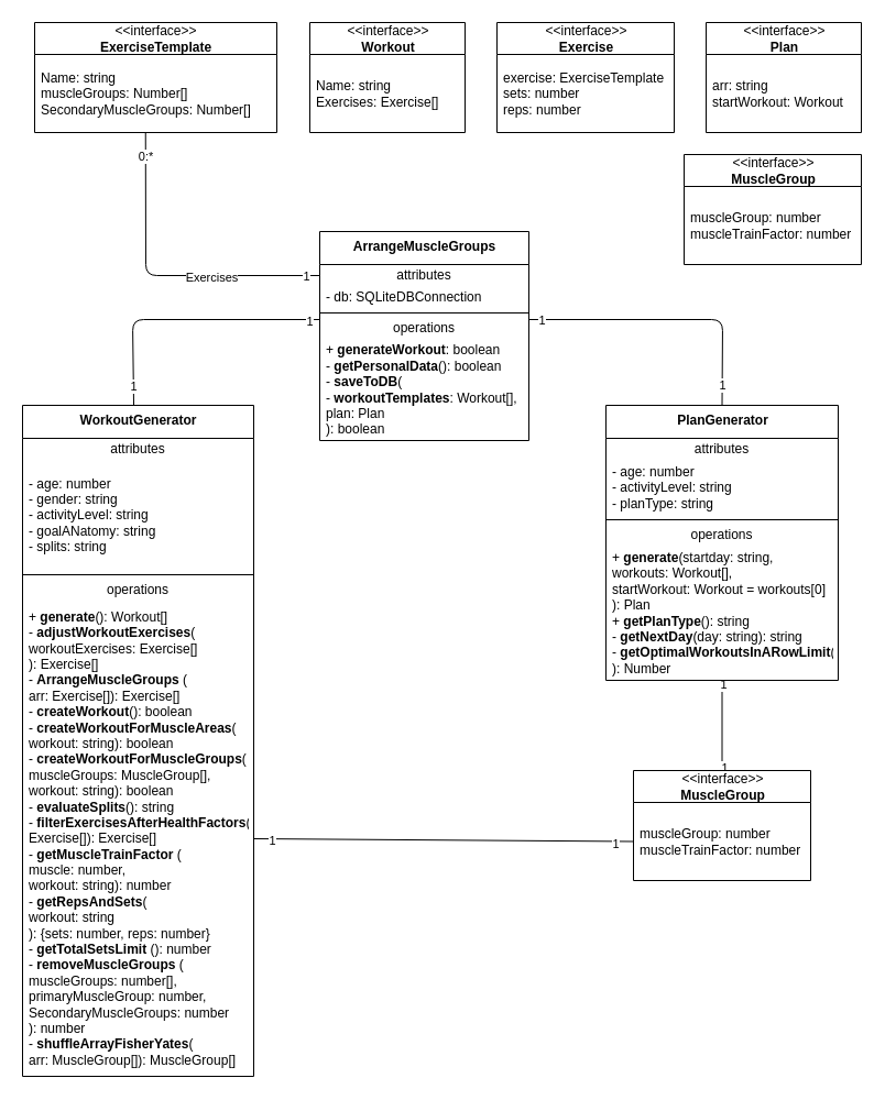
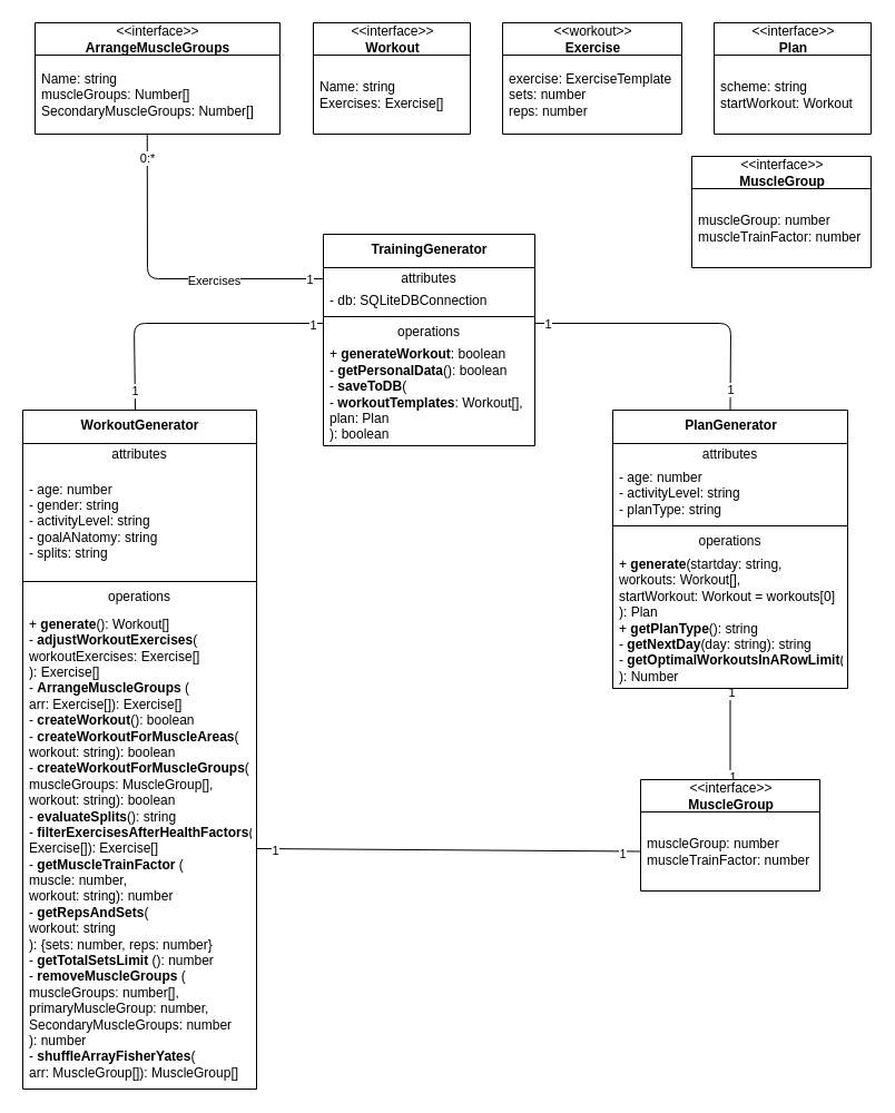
  <mxCell id="0" />
  <mxCell id="1" parent="0" />
  <mxCell id="2" style="edgeStyle=none;html=1;entryX=0;entryY=0.5;entryDx=0;entryDy=0;endArrow=none;endFill=0;" edge="1" parent="1" source="5"><mxGeometry relative="1" as="geometry"><mxPoint x="290" y="290" as="targetPoint" /><Array as="points"><mxPoint x="120" y="290" /></Array></mxGeometry></mxCell>
  <mxCell id="3" value="1" style="edgeLabel;html=1;align=center;verticalAlign=middle;resizable=0;points=[];" vertex="1" connectable="0" parent="2"><mxGeometry x="0.961" y="-1" relative="1" as="geometry"><mxPoint x="-4" as="offset" /></mxGeometry></mxCell>
  <mxCell id="4" value="1" style="edgeLabel;html=1;align=center;verticalAlign=middle;resizable=0;points=[];" vertex="1" connectable="0" parent="2"><mxGeometry x="-0.976" relative="1" as="geometry"><mxPoint y="-15" as="offset" /></mxGeometry></mxCell>
  <mxCell id="5" value="&lt;b&gt;WorkoutGenerator&lt;/b&gt;" style="swimlane;fontStyle=0;align=center;verticalAlign=top;childLayout=stackLayout;horizontal=1;startSize=30;horizontalStack=0;resizeParent=1;resizeParentMax=0;resizeLast=0;collapsible=0;marginBottom=0;html=1;" vertex="1" parent="1"><mxGeometry x="20" y="368" width="210" height="610" as="geometry" /></mxCell>
  <mxCell id="6" value="attributes" style="text;html=1;strokeColor=none;fillColor=none;align=center;verticalAlign=middle;spacingLeft=4;spacingRight=4;overflow=hidden;rotatable=0;points=[[0,0.5],[1,0.5]];portConstraint=eastwest;" vertex="1" parent="5"><mxGeometry y="30" width="210" height="20" as="geometry" /></mxCell>
  <mxCell id="7" value="- age: number&lt;br&gt;- gender: string&lt;br&gt;- activityLevel: string&lt;br&gt;- goalANatomy: string&lt;br&gt;- splits: string" style="text;html=1;strokeColor=none;fillColor=none;align=left;verticalAlign=middle;spacingLeft=4;spacingRight=4;overflow=hidden;rotatable=0;points=[[0,0.5],[1,0.5]];portConstraint=eastwest;" vertex="1" parent="5"><mxGeometry y="50" width="210" height="100" as="geometry" /></mxCell>
  <mxCell id="8" value="" style="line;strokeWidth=1;fillColor=none;align=left;verticalAlign=middle;spacingTop=-1;spacingLeft=3;spacingRight=3;rotatable=0;labelPosition=right;points=[];portConstraint=eastwest;" vertex="1" parent="5"><mxGeometry y="150" width="210" height="8" as="geometry" /></mxCell>
  <mxCell id="9" value="operations" style="text;html=1;strokeColor=none;fillColor=none;align=center;verticalAlign=middle;spacingLeft=4;spacingRight=4;overflow=hidden;rotatable=0;points=[[0,0.5],[1,0.5]];portConstraint=eastwest;" vertex="1" parent="5"><mxGeometry y="158" width="210" height="20" as="geometry" /></mxCell>
  <mxCell id="10" value="+ &lt;b&gt;generate&lt;/b&gt;(): Workout[]&lt;br&gt;- &lt;b&gt;adjustWorkoutExercises&lt;/b&gt;(&lt;br&gt;workoutExercises: Exercise[]&lt;br&gt;): Exercise[]&lt;br&gt;- &lt;b&gt;ArrangeMuscleGroups&lt;/b&gt;&amp;nbsp;(&lt;br&gt;arr: Exercise[]): Exercise[]&lt;br&gt;- &lt;b&gt;createWorkout&lt;/b&gt;(): boolean&lt;br&gt;- &lt;b&gt;createWorkoutForMuscleAreas&lt;/b&gt;(&lt;br&gt;workout: string): boolean&lt;br&gt;- &lt;b&gt;createWorkoutForMuscleGroups&lt;/b&gt;(&lt;br&gt;muscleGroups: MuscleGroup[],&lt;br&gt;workout: string): boolean&lt;br&gt;- &lt;b&gt;evaluateSplits&lt;/b&gt;(): string&lt;br&gt;- &lt;b&gt;filterExercisesAfterHealthFactors&lt;/b&gt;(&lt;br&gt;Exercise[]): Exercise[]&lt;br&gt;- &lt;b&gt;getMuscleTrainFactor&lt;/b&gt; (&lt;br&gt;muscle: number,&lt;br&gt;workout: string): number&lt;br&gt;-&amp;nbsp;&lt;b&gt;getRepsAndSets&lt;/b&gt;(&lt;br&gt;workout: string&lt;br&gt;): {sets: number, reps: number}&lt;br&gt;- &lt;b&gt;getTotalSetsLimit&lt;/b&gt;&amp;nbsp;(): number&lt;br&gt;- &lt;b&gt;removeMuscleGroups&lt;/b&gt; (&lt;br&gt;muscleGroups: number[],&lt;br&gt;primaryMuscleGroup: number,&lt;br&gt;SecondaryMuscleGroups: number&lt;br&gt;): number&lt;br&gt;- &lt;b&gt;shuffleArrayFisherYates&lt;/b&gt;(&lt;br&gt;arr: MuscleGroup[]): MuscleGroup[]" style="text;html=1;strokeColor=none;fillColor=none;align=left;verticalAlign=middle;spacingLeft=4;spacingRight=4;overflow=hidden;rotatable=0;points=[[0,0.5],[1,0.5]];portConstraint=eastwest;" vertex="1" parent="5"><mxGeometry y="178" width="210" height="432" as="geometry" /></mxCell>
  <mxCell id="11" style="edgeStyle=none;html=1;endArrow=none;endFill=0;" edge="1" parent="1" source="14" target="43"><mxGeometry relative="1" as="geometry" /></mxCell>
  <mxCell id="12" value="1" style="edgeLabel;html=1;align=center;verticalAlign=middle;resizable=0;points=[];" vertex="1" connectable="0" parent="11"><mxGeometry x="-0.924" y="1" relative="1" as="geometry"><mxPoint as="offset" /></mxGeometry></mxCell>
  <mxCell id="13" value="1" style="edgeLabel;html=1;align=center;verticalAlign=middle;resizable=0;points=[];" vertex="1" connectable="0" parent="11"><mxGeometry x="0.919" y="2" relative="1" as="geometry"><mxPoint as="offset" /></mxGeometry></mxCell>
  <mxCell id="14" value="&lt;b&gt;PlanGenerator&lt;/b&gt;" style="swimlane;fontStyle=0;align=center;verticalAlign=top;childLayout=stackLayout;horizontal=1;startSize=30;horizontalStack=0;resizeParent=1;resizeParentMax=0;resizeLast=0;collapsible=0;marginBottom=0;html=1;" vertex="1" parent="1"><mxGeometry x="550" y="368" width="211" height="250" as="geometry" /></mxCell>
  <mxCell id="15" value="attributes" style="text;html=1;strokeColor=none;fillColor=none;align=center;verticalAlign=middle;spacingLeft=4;spacingRight=4;overflow=hidden;rotatable=0;points=[[0,0.5],[1,0.5]];portConstraint=eastwest;" vertex="1" parent="14"><mxGeometry y="30" width="211" height="20" as="geometry" /></mxCell>
  <mxCell id="16" value="- age: number&lt;br&gt;- activityLevel: string&lt;br&gt;- planType: string" style="text;html=1;strokeColor=none;fillColor=none;align=left;verticalAlign=middle;spacingLeft=4;spacingRight=4;overflow=hidden;rotatable=0;points=[[0,0.5],[1,0.5]];portConstraint=eastwest;" vertex="1" parent="14"><mxGeometry y="50" width="211" height="50" as="geometry" /></mxCell>
  <mxCell id="17" value="" style="line;strokeWidth=1;fillColor=none;align=left;verticalAlign=middle;spacingTop=-1;spacingLeft=3;spacingRight=3;rotatable=0;labelPosition=right;points=[];portConstraint=eastwest;" vertex="1" parent="14"><mxGeometry y="100" width="211" height="8" as="geometry" /></mxCell>
  <mxCell id="18" value="operations" style="text;html=1;strokeColor=none;fillColor=none;align=center;verticalAlign=middle;spacingLeft=4;spacingRight=4;overflow=hidden;rotatable=0;points=[[0,0.5],[1,0.5]];portConstraint=eastwest;" vertex="1" parent="14"><mxGeometry y="108" width="211" height="20" as="geometry" /></mxCell>
  <mxCell id="19" value="+ &lt;b&gt;generate&lt;/b&gt;(startday: string,&lt;br&gt;workouts: Workout[],&lt;br&gt;startWorkout: Workout = workouts[0]&lt;br&gt;): Plan&lt;br&gt;+ &lt;b&gt;getPlanType&lt;/b&gt;(): string&lt;br&gt;- &lt;b&gt;getNextDay&lt;/b&gt;(day: string): string&lt;br&gt;- &lt;b&gt;getOptimalWorkoutsInARowLimit&lt;/b&gt;(&lt;br&gt;): Number" style="text;html=1;strokeColor=none;fillColor=none;align=left;verticalAlign=middle;spacingLeft=4;spacingRight=4;overflow=hidden;rotatable=0;points=[[0,0.5],[1,0.5]];portConstraint=eastwest;" vertex="1" parent="14"><mxGeometry y="128" width="211" height="122" as="geometry" /></mxCell>
  <mxCell id="20" value="" style="edgeStyle=none;html=1;entryX=0.458;entryY=0.999;entryDx=0;entryDy=0;entryPerimeter=0;endArrow=none;endFill=0;exitX=0;exitY=0.5;exitDx=0;exitDy=0;" edge="1" parent="1" source="25" target="34"><mxGeometry relative="1" as="geometry"><Array as="points"><mxPoint x="132" y="250" /></Array></mxGeometry></mxCell>
  <mxCell id="21" value="Exercises" style="edgeLabel;html=1;align=center;verticalAlign=middle;resizable=0;points=[];" vertex="1" connectable="0" parent="20"><mxGeometry x="0.07" y="1" relative="1" as="geometry"><mxPoint x="55" as="offset" /></mxGeometry></mxCell>
  <mxCell id="22" value="0:*" style="edgeLabel;html=1;align=center;verticalAlign=middle;resizable=0;points=[];" vertex="1" connectable="0" parent="20"><mxGeometry x="0.94" relative="1" as="geometry"><mxPoint y="12" as="offset" /></mxGeometry></mxCell>
  <mxCell id="23" value="1" style="edgeLabel;html=1;align=center;verticalAlign=middle;resizable=0;points=[];" vertex="1" connectable="0" parent="20"><mxGeometry x="-0.909" relative="1" as="geometry"><mxPoint as="offset" /></mxGeometry></mxCell>
- <mxCell id="24" value="&lt;b&gt;ArrangeMuscleGroups&lt;/b&gt;" style="swimlane;fontStyle=0;align=center;verticalAlign=top;childLayout=stackLayout;horizontal=1;startSize=30;horizontalStack=0;resizeParent=1;resizeParentMax=0;resizeLast=0;collapsible=0;marginBottom=0;html=1;" vertex="1" parent="1"><mxGeometry x="290" y="210" width="190" height="190" as="geometry" /></mxCell>
+ <mxCell id="24" value="&lt;b&gt;TrainingGenerator&lt;/b&gt;" style="swimlane;fontStyle=0;align=center;verticalAlign=top;childLayout=stackLayout;horizontal=1;startSize=30;horizontalStack=0;resizeParent=1;resizeParentMax=0;resizeLast=0;collapsible=0;marginBottom=0;html=1;" vertex="1" parent="1"><mxGeometry x="290" y="210" width="190" height="190" as="geometry" /></mxCell>
  <mxCell id="25" value="attributes" style="text;html=1;strokeColor=none;fillColor=none;align=center;verticalAlign=middle;spacingLeft=4;spacingRight=4;overflow=hidden;rotatable=0;points=[[0,0.5],[1,0.5]];portConstraint=eastwest;" vertex="1" parent="24"><mxGeometry y="30" width="190" height="20" as="geometry" /></mxCell>
  <mxCell id="26" value="- db: SQLiteDBConnection" style="text;html=1;strokeColor=none;fillColor=none;align=left;verticalAlign=middle;spacingLeft=4;spacingRight=4;overflow=hidden;rotatable=0;points=[[0,0.5],[1,0.5]];portConstraint=eastwest;" vertex="1" parent="24"><mxGeometry y="50" width="190" height="20" as="geometry" /></mxCell>
  <mxCell id="27" value="" style="line;strokeWidth=1;fillColor=none;align=left;verticalAlign=middle;spacingTop=-1;spacingLeft=3;spacingRight=3;rotatable=0;labelPosition=right;points=[];portConstraint=eastwest;" vertex="1" parent="24"><mxGeometry y="70" width="190" height="8" as="geometry" /></mxCell>
  <mxCell id="28" value="operations" style="text;html=1;strokeColor=none;fillColor=none;align=center;verticalAlign=middle;spacingLeft=4;spacingRight=4;overflow=hidden;rotatable=0;points=[[0,0.5],[1,0.5]];portConstraint=eastwest;" vertex="1" parent="24"><mxGeometry y="78" width="190" height="20" as="geometry" /></mxCell>
  <mxCell id="29" value="+ &lt;b&gt;generateWorkout&lt;/b&gt;: boolean&lt;br&gt;- &lt;b&gt;getPersonalData&lt;/b&gt;(): boolean&lt;br&gt;- &lt;b&gt;saveToDB&lt;/b&gt;(&lt;br&gt;- &lt;b&gt;workoutTemplates&lt;/b&gt;: Workout[],&lt;br&gt;plan: Plan&lt;br&gt;): boolean" style="text;html=1;strokeColor=none;fillColor=none;align=left;verticalAlign=middle;spacingLeft=4;spacingRight=4;overflow=hidden;rotatable=0;points=[[0,0.5],[1,0.5]];portConstraint=eastwest;" vertex="1" parent="24"><mxGeometry y="98" width="190" height="92" as="geometry" /></mxCell>
  <mxCell id="30" style="edgeStyle=none;html=1;entryX=0.5;entryY=0;entryDx=0;entryDy=0;endArrow=none;endFill=0;exitX=1;exitY=0.5;exitDx=0;exitDy=0;" edge="1" parent="1" target="14"><mxGeometry relative="1" as="geometry"><mxPoint x="480" y="290" as="sourcePoint" /><Array as="points"><mxPoint x="656" y="290" /></Array></mxGeometry></mxCell>
  <mxCell id="31" value="1" style="edgeLabel;html=1;align=center;verticalAlign=middle;resizable=0;points=[];" vertex="1" connectable="0" parent="30"><mxGeometry x="0.967" relative="1" as="geometry"><mxPoint y="-14" as="offset" /></mxGeometry></mxCell>
  <mxCell id="32" value="1" style="edgeLabel;html=1;align=center;verticalAlign=middle;resizable=0;points=[];" vertex="1" connectable="0" parent="30"><mxGeometry x="-0.978" relative="1" as="geometry"><mxPoint x="8" as="offset" /></mxGeometry></mxCell>
- <mxCell id="33" value="&lt;span style=&quot;font-weight: normal;&quot;&gt;&amp;lt;&amp;lt;interface&amp;gt;&amp;gt;&lt;/span&gt;&lt;br&gt;ExerciseTemplate" style="swimlane;fontStyle=1;align=center;verticalAlign=middle;childLayout=stackLayout;horizontal=1;startSize=29;horizontalStack=0;resizeParent=1;resizeParentMax=0;resizeLast=0;collapsible=0;marginBottom=0;html=1;" vertex="1" parent="1"><mxGeometry x="31" y="20" width="220" height="100" as="geometry" /></mxCell>
+ <mxCell id="33" value="&lt;span style=&quot;font-weight: normal;&quot;&gt;&amp;lt;&amp;lt;interface&amp;gt;&amp;gt;&lt;/span&gt;&lt;br&gt;ArrangeMuscleGroups" style="swimlane;fontStyle=1;align=center;verticalAlign=middle;childLayout=stackLayout;horizontal=1;startSize=29;horizontalStack=0;resizeParent=1;resizeParentMax=0;resizeLast=0;collapsible=0;marginBottom=0;html=1;" vertex="1" parent="1"><mxGeometry x="31" y="20" width="220" height="100" as="geometry" /></mxCell>
  <mxCell id="34" value="Name: string&lt;br&gt;muscleGroups: Number[]&lt;br&gt;SecondaryMuscleGroups: Number[]" style="text;html=1;strokeColor=none;fillColor=none;align=left;verticalAlign=middle;spacingLeft=4;spacingRight=4;overflow=hidden;rotatable=0;points=[[0,0.5],[1,0.5]];portConstraint=eastwest;" vertex="1" parent="33"><mxGeometry y="29" width="220" height="71" as="geometry" /></mxCell>
  <mxCell id="35" value="&lt;span style=&quot;font-weight: normal;&quot;&gt;&amp;lt;&amp;lt;interface&amp;gt;&amp;gt;&lt;/span&gt;&lt;br&gt;Workout" style="swimlane;fontStyle=1;align=center;verticalAlign=middle;childLayout=stackLayout;horizontal=1;startSize=29;horizontalStack=0;resizeParent=1;resizeParentMax=0;resizeLast=0;collapsible=0;marginBottom=0;html=1;" vertex="1" parent="1"><mxGeometry x="281" y="20" width="141" height="100" as="geometry" /></mxCell>
  <mxCell id="36" value="Name: string&lt;br&gt;Exercises: Exercise[]" style="text;html=1;strokeColor=none;fillColor=none;align=left;verticalAlign=middle;spacingLeft=4;spacingRight=4;overflow=hidden;rotatable=0;points=[[0,0.5],[1,0.5]];portConstraint=eastwest;" vertex="1" parent="35"><mxGeometry y="29" width="141" height="71" as="geometry" /></mxCell>
- <mxCell id="37" value="&lt;span style=&quot;font-weight: normal;&quot;&gt;&amp;lt;&amp;lt;interface&amp;gt;&amp;gt;&lt;br&gt;&lt;/span&gt;Exercise" style="swimlane;fontStyle=1;align=center;verticalAlign=middle;childLayout=stackLayout;horizontal=1;startSize=29;horizontalStack=0;resizeParent=1;resizeParentMax=0;resizeLast=0;collapsible=0;marginBottom=0;html=1;" vertex="1" parent="1"><mxGeometry x="451" y="20" width="161" height="100" as="geometry" /></mxCell>
+ <mxCell id="37" value="&lt;span style=&quot;font-weight: normal;&quot;&gt;&amp;lt;&amp;lt;workout&amp;gt;&amp;gt;&lt;br&gt;&lt;/span&gt;Exercise" style="swimlane;fontStyle=1;align=center;verticalAlign=middle;childLayout=stackLayout;horizontal=1;startSize=29;horizontalStack=0;resizeParent=1;resizeParentMax=0;resizeLast=0;collapsible=0;marginBottom=0;html=1;" vertex="1" parent="1"><mxGeometry x="451" y="20" width="161" height="100" as="geometry" /></mxCell>
  <mxCell id="38" value="exercise: ExerciseTemplate&lt;br&gt;sets: number&lt;br&gt;reps: number" style="text;html=1;strokeColor=none;fillColor=none;align=left;verticalAlign=middle;spacingLeft=4;spacingRight=4;overflow=hidden;rotatable=0;points=[[0,0.5],[1,0.5]];portConstraint=eastwest;" vertex="1" parent="37"><mxGeometry y="29" width="161" height="71" as="geometry" /></mxCell>
  <mxCell id="39" value="&lt;span style=&quot;font-weight: normal;&quot;&gt;&amp;lt;&amp;lt;interface&amp;gt;&amp;gt;&lt;br&gt;&lt;/span&gt;Plan" style="swimlane;fontStyle=1;align=center;verticalAlign=middle;childLayout=stackLayout;horizontal=1;startSize=29;horizontalStack=0;resizeParent=1;resizeParentMax=0;resizeLast=0;collapsible=0;marginBottom=0;html=1;" vertex="1" parent="1"><mxGeometry x="641" y="20" width="141" height="100" as="geometry" /></mxCell>
- <mxCell id="40" value="arr: string&lt;br&gt;startWorkout: Workout" style="text;html=1;strokeColor=none;fillColor=none;align=left;verticalAlign=middle;spacingLeft=4;spacingRight=4;overflow=hidden;rotatable=0;points=[[0,0.5],[1,0.5]];portConstraint=eastwest;" vertex="1" parent="39"><mxGeometry y="29" width="141" height="71" as="geometry" /></mxCell>
+ <mxCell id="40" value="scheme: string&lt;br&gt;startWorkout: Workout" style="text;html=1;strokeColor=none;fillColor=none;align=left;verticalAlign=middle;spacingLeft=4;spacingRight=4;overflow=hidden;rotatable=0;points=[[0,0.5],[1,0.5]];portConstraint=eastwest;" vertex="1" parent="39"><mxGeometry y="29" width="141" height="71" as="geometry" /></mxCell>
  <mxCell id="41" value="&lt;span style=&quot;font-weight: normal;&quot;&gt;&amp;lt;&amp;lt;interface&amp;gt;&amp;gt;&lt;br&gt;&lt;/span&gt;MuscleGroup" style="swimlane;fontStyle=1;align=center;verticalAlign=middle;childLayout=stackLayout;horizontal=1;startSize=29;horizontalStack=0;resizeParent=1;resizeParentMax=0;resizeLast=0;collapsible=0;marginBottom=0;html=1;" vertex="1" parent="1"><mxGeometry x="621" y="140" width="161" height="100" as="geometry" /></mxCell>
  <mxCell id="42" value="muscleGroup: number&lt;br&gt;muscleTrainFactor: number" style="text;html=1;strokeColor=none;fillColor=none;align=left;verticalAlign=middle;spacingLeft=4;spacingRight=4;overflow=hidden;rotatable=0;points=[[0,0.5],[1,0.5]];portConstraint=eastwest;" vertex="1" parent="41"><mxGeometry y="29" width="161" height="71" as="geometry" /></mxCell>
  <mxCell id="43" value="&lt;span style=&quot;font-weight: normal;&quot;&gt;&amp;lt;&amp;lt;interface&amp;gt;&amp;gt;&lt;br&gt;&lt;/span&gt;MuscleGroup" style="swimlane;fontStyle=1;align=center;verticalAlign=middle;childLayout=stackLayout;horizontal=1;startSize=29;horizontalStack=0;resizeParent=1;resizeParentMax=0;resizeLast=0;collapsible=0;marginBottom=0;html=1;" vertex="1" parent="1"><mxGeometry x="575" y="700" width="161" height="100" as="geometry" /></mxCell>
  <mxCell id="44" value="muscleGroup: number&lt;br&gt;muscleTrainFactor: number" style="text;html=1;strokeColor=none;fillColor=none;align=left;verticalAlign=middle;spacingLeft=4;spacingRight=4;overflow=hidden;rotatable=0;points=[[0,0.5],[1,0.5]];portConstraint=eastwest;" vertex="1" parent="43"><mxGeometry y="29" width="161" height="71" as="geometry" /></mxCell>
  <mxCell id="45" style="edgeStyle=none;html=1;entryX=0;entryY=0.5;entryDx=0;entryDy=0;endArrow=none;endFill=0;exitX=1;exitY=0.5;exitDx=0;exitDy=0;" edge="1" parent="1" source="10" target="44"><mxGeometry relative="1" as="geometry" /></mxCell>
  <mxCell id="46" value="1" style="edgeLabel;html=1;align=center;verticalAlign=middle;resizable=0;points=[];" vertex="1" connectable="0" parent="45"><mxGeometry x="0.905" y="-2" relative="1" as="geometry"><mxPoint as="offset" /></mxGeometry></mxCell>
  <mxCell id="47" value="1" style="edgeLabel;html=1;align=center;verticalAlign=middle;resizable=0;points=[];" vertex="1" connectable="0" parent="45"><mxGeometry x="-0.903" y="-1" relative="1" as="geometry"><mxPoint as="offset" /></mxGeometry></mxCell>
